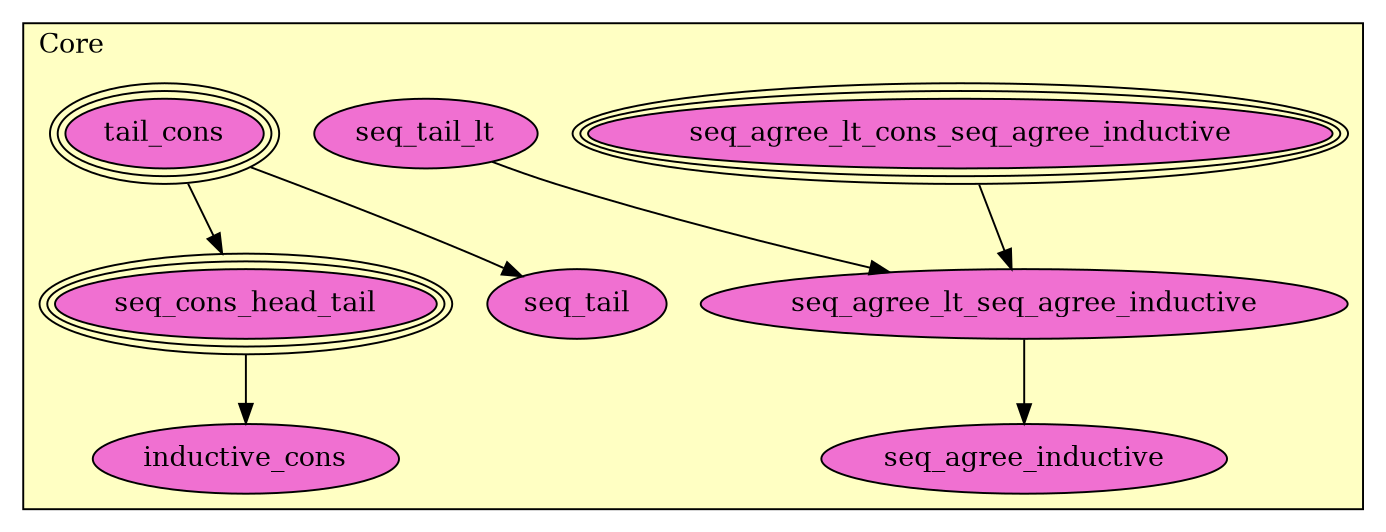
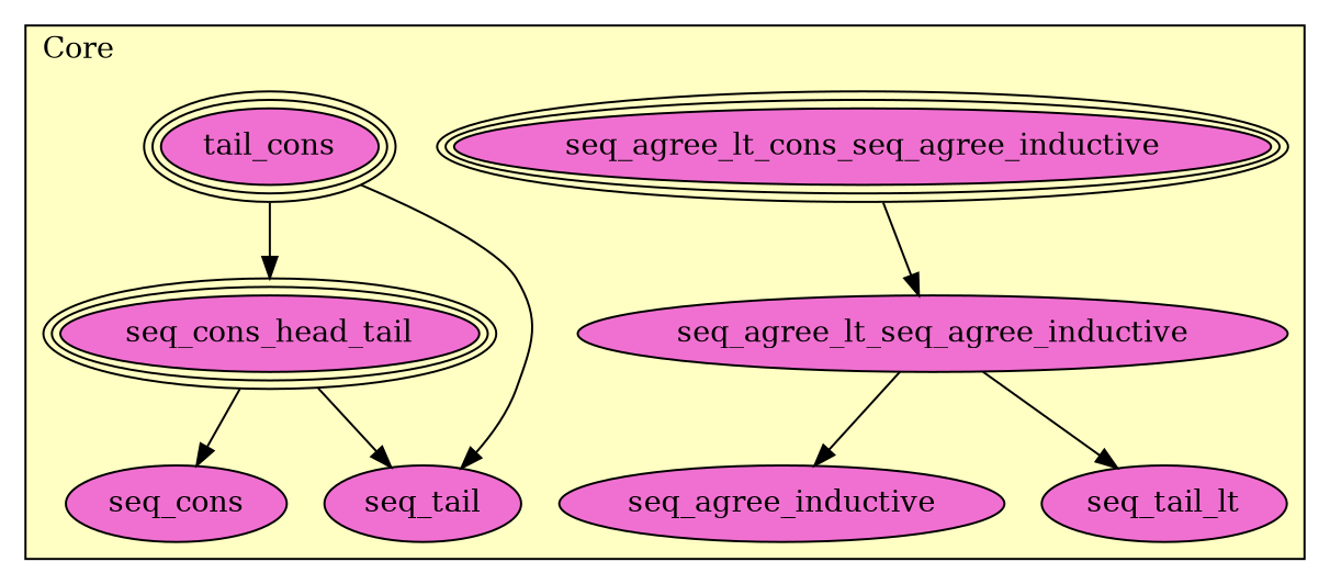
  digraph {
    node [fillcolor="#F070D1" style=filled]
    n1 [label=seq_agree_lt_cons_seq_agree_inductive peripheries=3]
    n2 [label=seq_agree_lt_seq_agree_inductive]
    n3 [label=seq_agree_inductive]
    n4 [label=seq_tail_lt]
    n5 [label=tail_cons peripheries=3]
    n6 [label=seq_cons_head_tail peripheries=3]
-   n7 [label=inductive_cons]
+   n7 [label=seq_cons]
    n8 [label=seq_tail]
    subgraph cluster_1 {
      fillcolor="#FFFFC3"
      label=Core
      labeljust=l
      style=filled
      n1
      n2
      n3
      n4
      n5
      n6
      n7
      n8
    }
    n1 -> n2
    n2 -> n3
-   n4 -> n2
+   n2 -> n4
    n5 -> n6
    n5 -> n8
    n6 -> n7
+   n6 -> n8
  }
